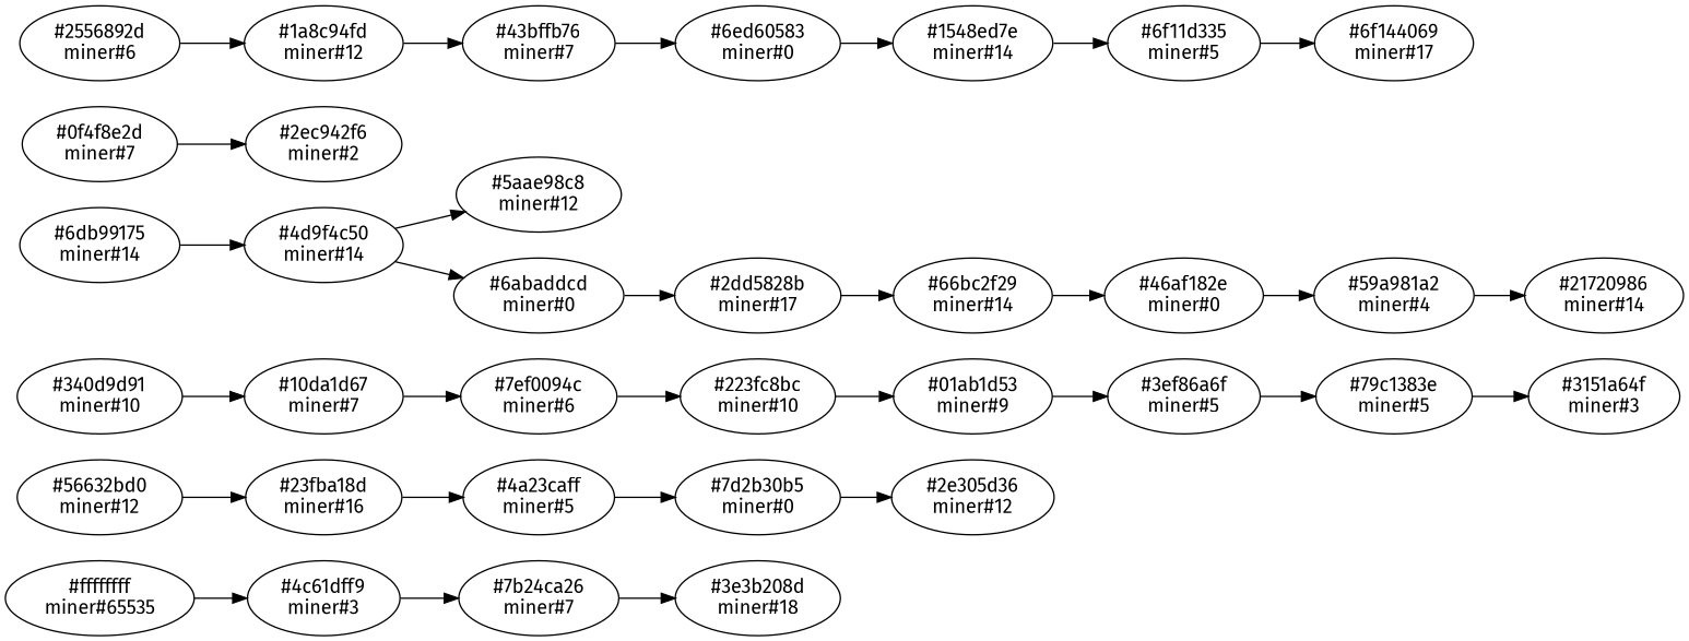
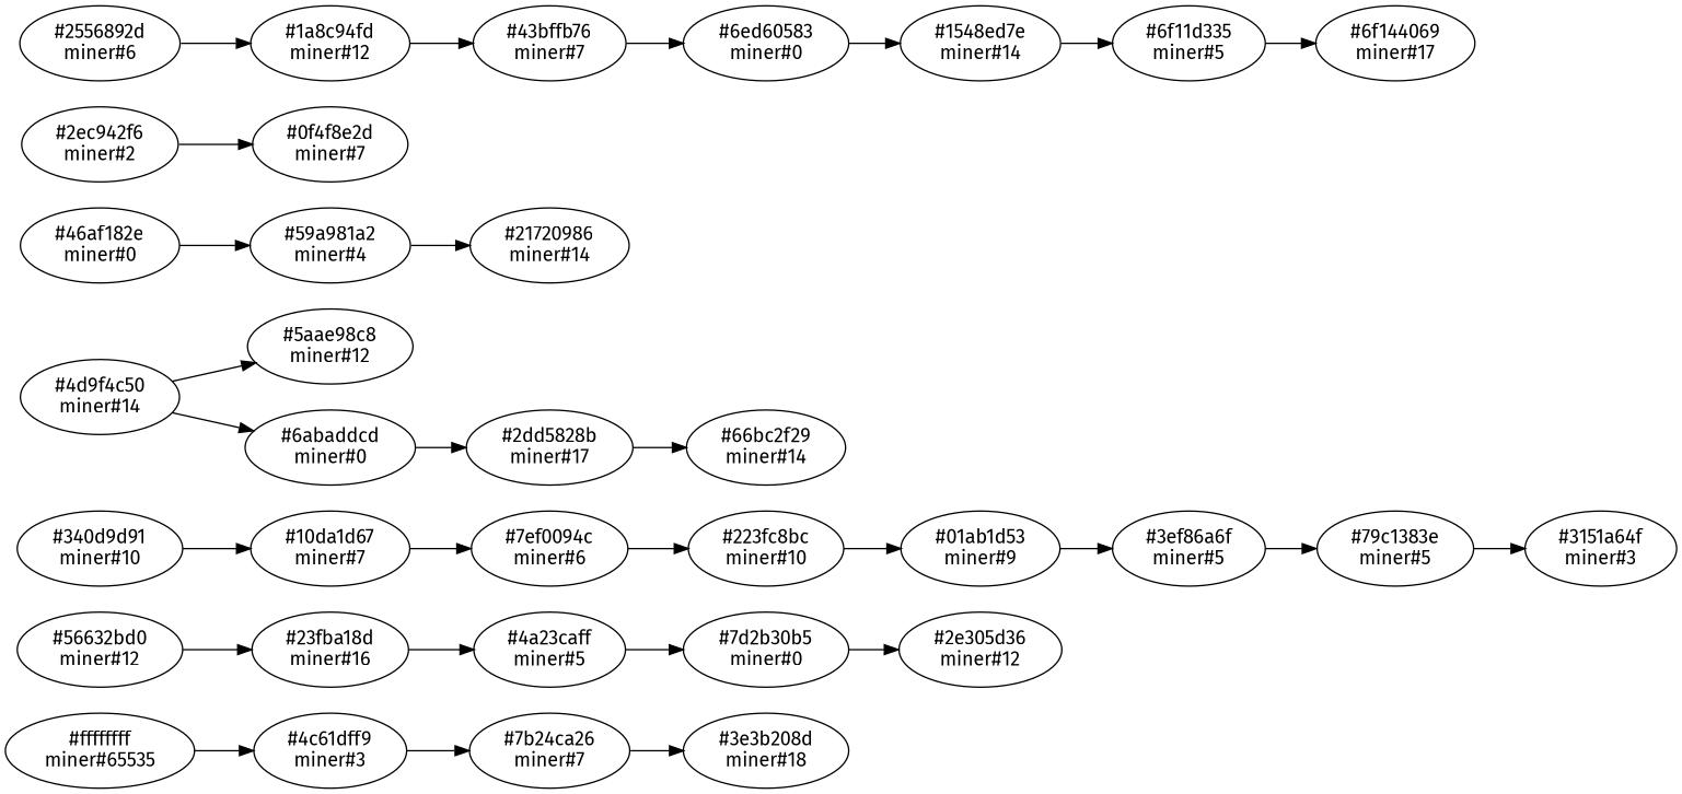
  digraph {
    fontname="Fira Sans"
    rankdir=LR
    node [color=black fontname="Fira Sans"]
    edge [fontname="Fira Sans"]
    "#ffffffff\nminer#65535"
    "#4c61dff9\nminer#3"
    "#7b24ca26\nminer#7"
    "#3e3b208d\nminer#18"
    "#56632bd0\nminer#12"
    "#23fba18d\nminer#16"
    "#4a23caff\nminer#5"
    "#7d2b30b5\nminer#0"
    "#2e305d36\nminer#12"
    "#340d9d91\nminer#10"
    "#10da1d67\nminer#7"
    "#7ef0094c\nminer#6"
    "#223fc8bc\nminer#10"
    "#01ab1d53\nminer#9"
    "#3ef86a6f\nminer#5"
    "#79c1383e\nminer#5"
    "#3151a64f\nminer#3"
-   "#6db99175\nminer#14"
    "#4d9f4c50\nminer#14"
    "#5aae98c8\nminer#12"
    "#6abaddcd\nminer#0"
    "#2dd5828b\nminer#17"
    "#66bc2f29\nminer#14"
    "#46af182e\nminer#0"
    "#59a981a2\nminer#4"
    "#21720986\nminer#14"
    "#2ec942f6\nminer#2"
    "#0f4f8e2d\nminer#7"
    "#2556892d\nminer#6"
    "#1a8c94fd\nminer#12"
    "#43bffb76\nminer#7"
    "#6ed60583\nminer#0"
    "#1548ed7e\nminer#14"
    "#6f11d335\nminer#5"
    "#6f144069\nminer#17"
    "#ffffffff\nminer#65535" -> "#4c61dff9\nminer#3"
    "#4c61dff9\nminer#3" -> "#7b24ca26\nminer#7"
    "#7b24ca26\nminer#7" -> "#3e3b208d\nminer#18"
    "#56632bd0\nminer#12" -> "#23fba18d\nminer#16"
    "#23fba18d\nminer#16" -> "#4a23caff\nminer#5"
    "#4a23caff\nminer#5" -> "#7d2b30b5\nminer#0"
    "#7d2b30b5\nminer#0" -> "#2e305d36\nminer#12"
    "#340d9d91\nminer#10" -> "#10da1d67\nminer#7"
    "#10da1d67\nminer#7" -> "#7ef0094c\nminer#6"
    "#7ef0094c\nminer#6" -> "#223fc8bc\nminer#10"
    "#223fc8bc\nminer#10" -> "#01ab1d53\nminer#9"
    "#01ab1d53\nminer#9" -> "#3ef86a6f\nminer#5"
    "#3ef86a6f\nminer#5" -> "#79c1383e\nminer#5"
    "#79c1383e\nminer#5" -> "#3151a64f\nminer#3"
-   "#6db99175\nminer#14" -> "#4d9f4c50\nminer#14"
    "#4d9f4c50\nminer#14" -> "#5aae98c8\nminer#12"
    "#4d9f4c50\nminer#14" -> "#6abaddcd\nminer#0"
    "#6abaddcd\nminer#0" -> "#2dd5828b\nminer#17"
    "#2dd5828b\nminer#17" -> "#66bc2f29\nminer#14"
-   "#66bc2f29\nminer#14" -> "#46af182e\nminer#0"
    "#46af182e\nminer#0" -> "#59a981a2\nminer#4"
    "#59a981a2\nminer#4" -> "#21720986\nminer#14"
-   "#0f4f8e2d\nminer#7" -> "#2ec942f6\nminer#2"
+   "#2ec942f6\nminer#2" -> "#0f4f8e2d\nminer#7"
    "#2556892d\nminer#6" -> "#1a8c94fd\nminer#12"
    "#1a8c94fd\nminer#12" -> "#43bffb76\nminer#7"
    "#43bffb76\nminer#7" -> "#6ed60583\nminer#0"
    "#6ed60583\nminer#0" -> "#1548ed7e\nminer#14"
    "#1548ed7e\nminer#14" -> "#6f11d335\nminer#5"
    "#6f11d335\nminer#5" -> "#6f144069\nminer#17"
  }
